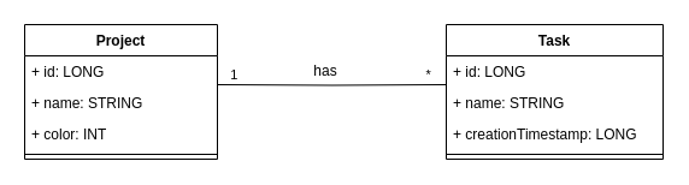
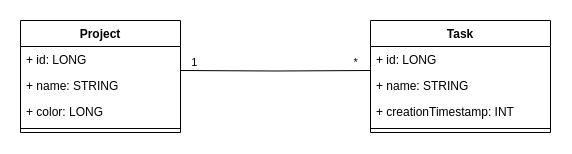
  <mxCell id="0" />
  <mxCell id="1" parent="0" />
  <mxCell id="2" value="Project" style="swimlane;fontStyle=1;align=center;verticalAlign=top;childLayout=stackLayout;horizontal=1;startSize=26;horizontalStack=0;resizeParent=1;resizeParentMax=0;resizeLast=0;collapsible=1;marginBottom=0;whiteSpace=wrap;html=1;" vertex="1" parent="1"><mxGeometry x="20" y="20" width="160" height="112" as="geometry" /></mxCell>
  <mxCell id="3" value="+ id: LONG" style="text;strokeColor=none;fillColor=none;align=left;verticalAlign=top;spacingLeft=4;spacingRight=4;overflow=hidden;rotatable=0;points=[[0,0.5],[1,0.5]];portConstraint=eastwest;whiteSpace=wrap;html=1;" vertex="1" parent="2"><mxGeometry y="26" width="160" height="26" as="geometry" /></mxCell>
  <mxCell id="4" value="+ name: STRING" style="text;strokeColor=none;fillColor=none;align=left;verticalAlign=top;spacingLeft=4;spacingRight=4;overflow=hidden;rotatable=0;points=[[0,0.5],[1,0.5]];portConstraint=eastwest;whiteSpace=wrap;html=1;" vertex="1" parent="2"><mxGeometry y="52" width="160" height="26" as="geometry" /></mxCell>
- <mxCell id="5" value="+ color: INT" style="text;strokeColor=none;fillColor=none;align=left;verticalAlign=top;spacingLeft=4;spacingRight=4;overflow=hidden;rotatable=0;points=[[0,0.5],[1,0.5]];portConstraint=eastwest;whiteSpace=wrap;html=1;" vertex="1" parent="2"><mxGeometry y="78" width="160" height="26" as="geometry" /></mxCell>
+ <mxCell id="5" value="+ color: LONG" style="text;strokeColor=none;fillColor=none;align=left;verticalAlign=top;spacingLeft=4;spacingRight=4;overflow=hidden;rotatable=0;points=[[0,0.5],[1,0.5]];portConstraint=eastwest;whiteSpace=wrap;html=1;" vertex="1" parent="2"><mxGeometry y="78" width="160" height="26" as="geometry" /></mxCell>
  <mxCell id="6" value="" style="line;strokeWidth=1;fillColor=none;align=left;verticalAlign=middle;spacingTop=-1;spacingLeft=3;spacingRight=3;rotatable=0;labelPosition=right;points=[];portConstraint=eastwest;strokeColor=inherit;" vertex="1" parent="2"><mxGeometry y="104" width="160" height="8" as="geometry" /></mxCell>
  <mxCell id="7" value="Task" style="swimlane;fontStyle=1;align=center;verticalAlign=top;childLayout=stackLayout;horizontal=1;startSize=26;horizontalStack=0;resizeParent=1;resizeParentMax=0;resizeLast=0;collapsible=1;marginBottom=0;whiteSpace=wrap;html=1;" vertex="1" parent="1"><mxGeometry x="370" y="20" width="180" height="112" as="geometry" /></mxCell>
  <mxCell id="8" value="+ id: LONG" style="text;strokeColor=none;fillColor=none;align=left;verticalAlign=top;spacingLeft=4;spacingRight=4;overflow=hidden;rotatable=0;points=[[0,0.5],[1,0.5]];portConstraint=eastwest;whiteSpace=wrap;html=1;" vertex="1" parent="7"><mxGeometry y="26" width="180" height="26" as="geometry" /></mxCell>
  <mxCell id="9" value="+ name: STRING&lt;br&gt;" style="text;strokeColor=none;fillColor=none;align=left;verticalAlign=top;spacingLeft=4;spacingRight=4;overflow=hidden;rotatable=0;points=[[0,0.5],[1,0.5]];portConstraint=eastwest;whiteSpace=wrap;html=1;" vertex="1" parent="7"><mxGeometry y="52" width="180" height="26" as="geometry" /></mxCell>
- <mxCell id="10" value="+ creationTimestamp: LONG" style="text;strokeColor=none;fillColor=none;align=left;verticalAlign=top;spacingLeft=4;spacingRight=4;overflow=hidden;rotatable=0;points=[[0,0.5],[1,0.5]];portConstraint=eastwest;whiteSpace=wrap;html=1;" vertex="1" parent="7"><mxGeometry y="78" width="180" height="26" as="geometry" /></mxCell>
+ <mxCell id="10" value="+ creationTimestamp: INT" style="text;strokeColor=none;fillColor=none;align=left;verticalAlign=top;spacingLeft=4;spacingRight=4;overflow=hidden;rotatable=0;points=[[0,0.5],[1,0.5]];portConstraint=eastwest;whiteSpace=wrap;html=1;" vertex="1" parent="7"><mxGeometry y="78" width="180" height="26" as="geometry" /></mxCell>
  <mxCell id="11" value="" style="line;strokeWidth=1;fillColor=none;align=left;verticalAlign=middle;spacingTop=-1;spacingLeft=3;spacingRight=3;rotatable=0;labelPosition=right;points=[];portConstraint=eastwest;strokeColor=inherit;" vertex="1" parent="7"><mxGeometry y="104" width="180" height="8" as="geometry" /></mxCell>
  <mxCell id="12" value="" style="endArrow=none;html=1;edgeStyle=orthogonalEdgeStyle;rounded=0;entryX=0;entryY=0.923;entryDx=0;entryDy=0;entryPerimeter=0;" edge="1" parent="1" target="8"><mxGeometry relative="1" as="geometry"><mxPoint x="180" y="70" as="sourcePoint" /><mxPoint x="340" y="70" as="targetPoint" /></mxGeometry></mxCell>
  <mxCell id="13" value="&amp;nbsp; &amp;nbsp;1" style="edgeLabel;resizable=0;html=1;align=left;verticalAlign=bottom;" connectable="0" vertex="1" parent="12"><mxGeometry x="-1" relative="1" as="geometry" /></mxCell>
  <mxCell id="14" value="*&amp;nbsp; &amp;nbsp;&amp;nbsp;" style="edgeLabel;resizable=0;html=1;align=right;verticalAlign=bottom;" connectable="0" vertex="1" parent="12"><mxGeometry x="1" relative="1" as="geometry" /></mxCell>
- <mxCell id="15" value="has" style="text;html=1;strokeColor=none;fillColor=none;align=center;verticalAlign=middle;whiteSpace=wrap;rounded=0;" vertex="1" parent="1"><mxGeometry x="240" y="44" width="60" height="30" as="geometry" /></mxCell>
